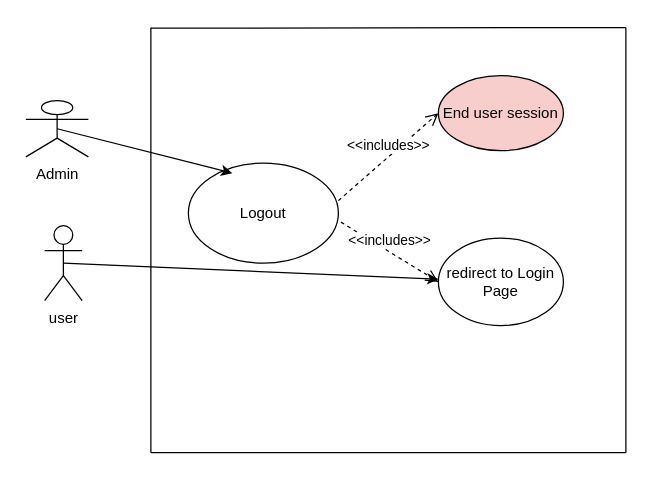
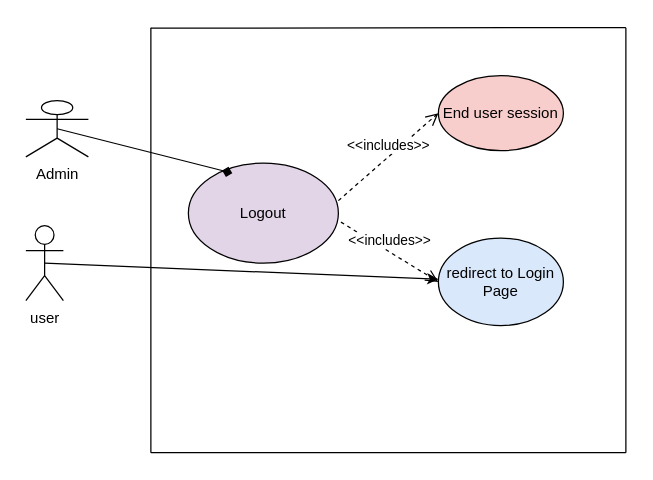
  <mxCell id="0" />
  <mxCell id="1" parent="0" />
- <mxCell id="2" value="user" style="shape=umlActor;verticalLabelPosition=bottom;verticalAlign=top;html=1;outlineConnect=0;" parent="1" vertex="1"><mxGeometry x="35" y="180" width="30" height="60" as="geometry" /></mxCell>
+ <mxCell id="2" value="user" style="shape=umlActor;verticalLabelPosition=bottom;verticalAlign=top;html=1;outlineConnect=0;" parent="1" vertex="1"><mxGeometry x="20" y="180" width="30" height="60" as="geometry" /></mxCell>
  <mxCell id="3" value="" style="endArrow=classic;html=1;rounded=0;exitX=0.5;exitY=0.5;exitDx=0;exitDy=0;exitPerimeter=0;" parent="1" source="2" target="10" edge="1"><mxGeometry width="50" height="50" relative="1" as="geometry"><mxPoint x="220" y="280" as="sourcePoint" /><mxPoint x="270" y="230" as="targetPoint" /></mxGeometry></mxCell>
  <mxCell id="4" value="" style="group" vertex="1" connectable="0" parent="1"><mxGeometry x="120" y="20" width="380" height="341.6" as="geometry" /></mxCell>
  <mxCell id="5" value="" style="endArrow=none;html=1;rounded=0;" parent="4" edge="1"><mxGeometry width="50" height="50" relative="1" as="geometry"><mxPoint y="341.6" as="sourcePoint" /><mxPoint y="1.6" as="targetPoint" /></mxGeometry></mxCell>
  <mxCell id="6" value="" style="endArrow=none;html=1;rounded=0;" parent="4" edge="1"><mxGeometry width="50" height="50" relative="1" as="geometry"><mxPoint y="341.6" as="sourcePoint" /><mxPoint x="380" y="341.6" as="targetPoint" /></mxGeometry></mxCell>
  <mxCell id="7" value="" style="endArrow=none;html=1;rounded=0;" parent="4" edge="1"><mxGeometry width="50" height="50" relative="1" as="geometry"><mxPoint x="380" y="341.6" as="sourcePoint" /><mxPoint x="380" y="1.6" as="targetPoint" /></mxGeometry></mxCell>
  <mxCell id="8" value="" style="endArrow=none;html=1;rounded=0;" parent="4" edge="1"><mxGeometry width="50" height="50" relative="1" as="geometry"><mxPoint y="2.0" as="sourcePoint" /><mxPoint x="380" y="1.6" as="targetPoint" /></mxGeometry></mxCell>
  <mxCell id="9" value="End user session" style="ellipse;whiteSpace=wrap;html=1;fillColor=#f8cecc;" parent="4" vertex="1"><mxGeometry x="230" y="40.0" width="100" height="60" as="geometry" /></mxCell>
- <mxCell id="10" value="redirect to Login Page" style="ellipse;whiteSpace=wrap;html=1;" parent="4" vertex="1"><mxGeometry x="230" y="170.0" width="100" height="70" as="geometry" /></mxCell>
- <mxCell id="11" value="Logout" style="ellipse;whiteSpace=wrap;html=1;" parent="4" vertex="1"><mxGeometry x="30" y="110.0" width="120" height="80" as="geometry" /></mxCell>
+ <mxCell id="10" value="redirect to Login Page" style="ellipse;whiteSpace=wrap;html=1;fillColor=#dae8fc;" parent="4" vertex="1"><mxGeometry x="230" y="170.0" width="100" height="70" as="geometry" /></mxCell>
+ <mxCell id="11" value="Logout" style="ellipse;whiteSpace=wrap;html=1;fillColor=#e1d5e7;" parent="4" vertex="1"><mxGeometry x="30" y="110.0" width="120" height="80" as="geometry" /></mxCell>
  <mxCell id="12" value="&amp;lt;&amp;lt;includes&amp;gt;&amp;gt;" style="html=1;verticalAlign=bottom;endArrow=open;dashed=1;endSize=8;curved=0;rounded=0;entryX=0;entryY=0.5;entryDx=0;entryDy=0;exitX=1.017;exitY=0.59;exitDx=0;exitDy=0;exitPerimeter=0;" parent="4" source="11" target="10" edge="1"><mxGeometry relative="1" as="geometry"><mxPoint x="130" y="240.0" as="sourcePoint" /><mxPoint x="50" y="240.0" as="targetPoint" /></mxGeometry></mxCell>
  <mxCell id="13" value="&amp;lt;&amp;lt;includes&amp;gt;&amp;gt;" style="html=1;verticalAlign=bottom;endArrow=open;dashed=1;endSize=8;curved=0;rounded=0;entryX=0;entryY=0.5;entryDx=0;entryDy=0;exitX=1;exitY=0.375;exitDx=0;exitDy=0;exitPerimeter=0;" parent="4" source="11" target="9" edge="1"><mxGeometry relative="1" as="geometry"><mxPoint x="-120" y="90.0" as="sourcePoint" /><mxPoint x="50" y="230.0" as="targetPoint" /></mxGeometry></mxCell>
  <mxCell id="14" value="Admin" style="shape=umlActor;verticalLabelPosition=bottom;verticalAlign=top;html=1;outlineConnect=0;" vertex="1" parent="1"><mxGeometry x="20" y="80" width="50" height="45" as="geometry" /></mxCell>
- <mxCell id="15" value="" style="endArrow=classic;html=1;rounded=0;exitX=0.5;exitY=0.5;exitDx=0;exitDy=0;exitPerimeter=0;entryX=0.293;entryY=0.1;entryDx=0;entryDy=0;entryPerimeter=0;" edge="1" parent="1" source="14" target="11"><mxGeometry width="50" height="50" relative="1" as="geometry"><mxPoint x="340" y="260" as="sourcePoint" /><mxPoint x="390" y="210" as="targetPoint" /></mxGeometry></mxCell>
+ <mxCell id="15" value="" style="endArrow=diamond;html=1;rounded=0;exitX=0.5;exitY=0.5;exitDx=0;exitDy=0;exitPerimeter=0;entryX=0.293;entryY=0.1;entryDx=0;entryDy=0;entryPerimeter=0;" edge="1" parent="1" source="14" target="11"><mxGeometry width="50" height="50" relative="1" as="geometry"><mxPoint x="340" y="260" as="sourcePoint" /><mxPoint x="390" y="210" as="targetPoint" /></mxGeometry></mxCell>
